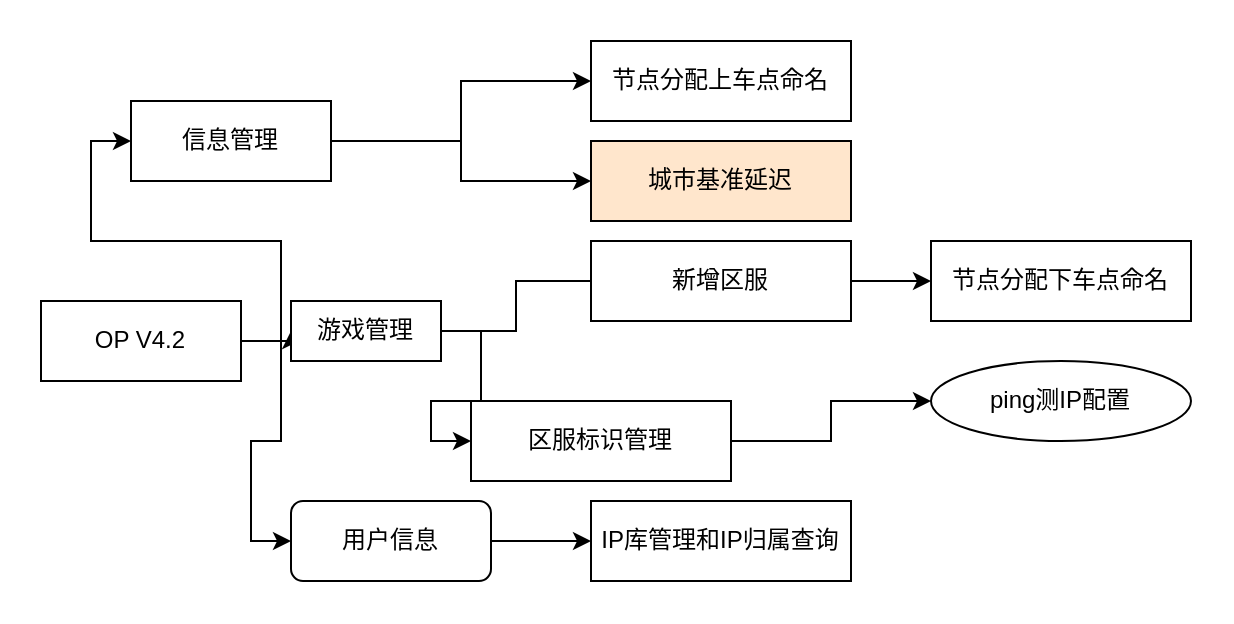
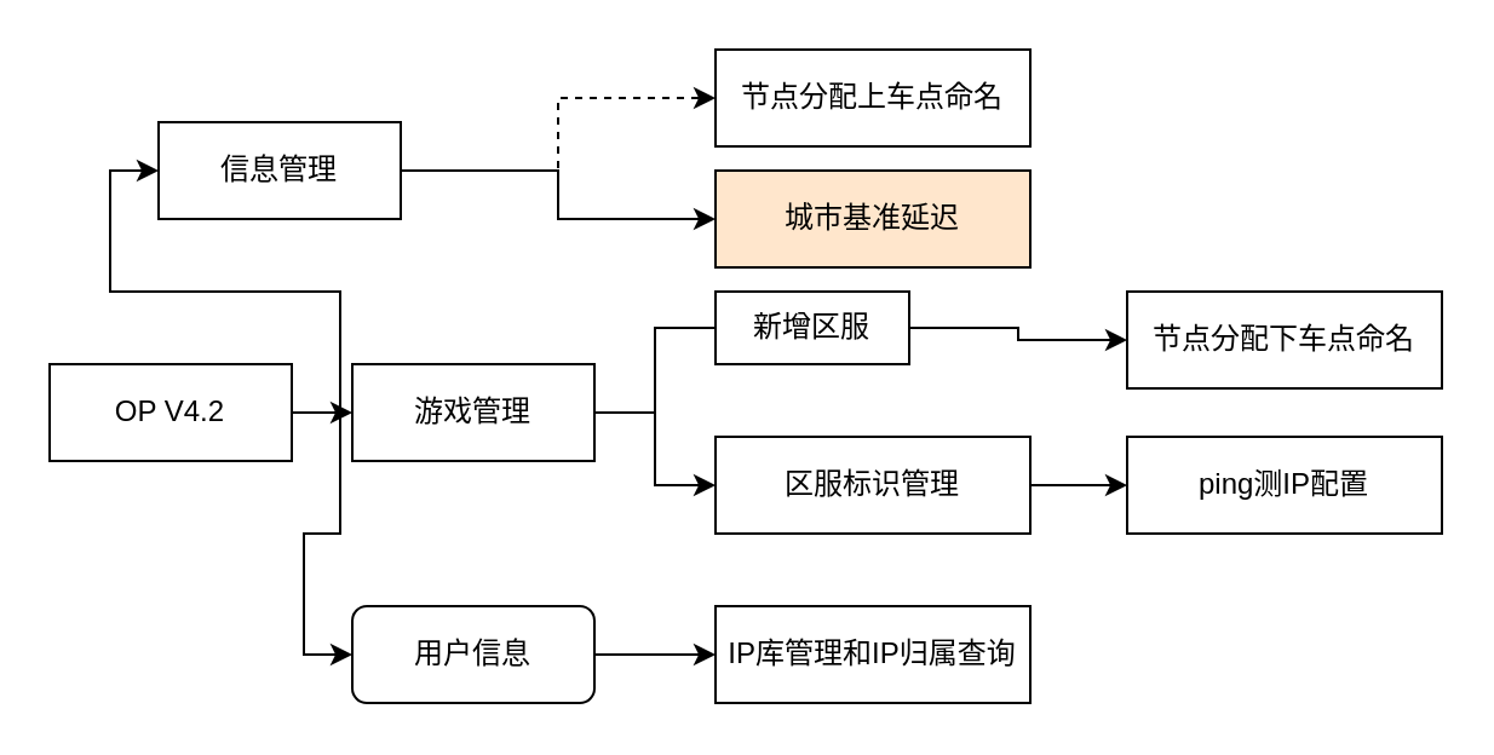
  <mxCell id="0" />
  <mxCell id="1" parent="0" />
  <mxCell id="2" style="edgeStyle=orthogonalEdgeStyle;rounded=0;orthogonalLoop=1;jettySize=auto;html=1;exitX=1;exitY=0.5;exitDx=0;exitDy=0;entryX=0;entryY=0.5;entryDx=0;entryDy=0;" edge="1" parent="1" source="5" target="8"><mxGeometry relative="1" as="geometry" /></mxCell>
  <mxCell id="3" style="edgeStyle=orthogonalEdgeStyle;rounded=0;orthogonalLoop=1;jettySize=auto;html=1;exitX=1;exitY=0.5;exitDx=0;exitDy=0;entryX=0;entryY=0.5;entryDx=0;entryDy=0;" edge="1" parent="1" source="5" target="11"><mxGeometry relative="1" as="geometry" /></mxCell>
  <mxCell id="4" style="edgeStyle=orthogonalEdgeStyle;rounded=0;orthogonalLoop=1;jettySize=auto;html=1;exitX=1;exitY=0.5;exitDx=0;exitDy=0;entryX=0;entryY=0.5;entryDx=0;entryDy=0;" edge="1" parent="1" source="5" target="13"><mxGeometry relative="1" as="geometry" /></mxCell>
  <mxCell id="5" value="OP V4.2" style="rounded=0;whiteSpace=wrap;html=1;" vertex="1" parent="1"><mxGeometry x="20" y="150" width="100" height="40" as="geometry" /></mxCell>
  <mxCell id="6" value="" style="edgeStyle=orthogonalEdgeStyle;rounded=0;orthogonalLoop=1;jettySize=auto;html=1;" edge="1" parent="1" source="8" target="15"><mxGeometry relative="1" as="geometry" /></mxCell>
- <mxCell id="7" style="edgeStyle=orthogonalEdgeStyle;rounded=0;orthogonalLoop=1;jettySize=auto;html=1;exitX=1;exitY=0.5;exitDx=0;exitDy=0;entryX=0;entryY=0.5;entryDx=0;entryDy=0;" edge="1" parent="1" source="8" target="14"><mxGeometry relative="1" as="geometry" /></mxCell>
+ <mxCell id="7" style="edgeStyle=orthogonalEdgeStyle;rounded=0;orthogonalLoop=1;jettySize=auto;html=1;exitX=1;exitY=0.5;exitDx=0;exitDy=0;entryX=0;entryY=0.5;entryDx=0;entryDy=0;dashed=1;" edge="1" parent="1" source="8" target="14"><mxGeometry relative="1" as="geometry" /></mxCell>
  <mxCell id="8" value="信息管理" style="rounded=0;whiteSpace=wrap;html=1;" vertex="1" parent="1"><mxGeometry x="65" y="50" width="100" height="40" as="geometry" /></mxCell>
  <mxCell id="9" style="edgeStyle=orthogonalEdgeStyle;rounded=0;orthogonalLoop=1;jettySize=auto;html=1;exitX=1;exitY=0.5;exitDx=0;exitDy=0;entryX=0;entryY=0.5;entryDx=0;entryDy=0;endArrow=none;" edge="1" parent="1" source="11" target="17"><mxGeometry relative="1" as="geometry" /></mxCell>
  <mxCell id="10" style="edgeStyle=orthogonalEdgeStyle;rounded=0;orthogonalLoop=1;jettySize=auto;html=1;exitX=1;exitY=0.5;exitDx=0;exitDy=0;entryX=0;entryY=0.5;entryDx=0;entryDy=0;" edge="1" parent="1" source="11" target="19"><mxGeometry relative="1" as="geometry" /></mxCell>
- <mxCell id="11" value="游戏管理" style="rounded=0;whiteSpace=wrap;html=1;" vertex="1" parent="1"><mxGeometry x="145" y="150" width="75" height="30" as="geometry" /></mxCell>
+ <mxCell id="11" value="游戏管理" style="rounded=0;whiteSpace=wrap;html=1;" vertex="1" parent="1"><mxGeometry x="145" y="150" width="100" height="40" as="geometry" /></mxCell>
  <mxCell id="12" style="edgeStyle=orthogonalEdgeStyle;rounded=0;orthogonalLoop=1;jettySize=auto;html=1;exitX=1;exitY=0.5;exitDx=0;exitDy=0;entryX=0;entryY=0.5;entryDx=0;entryDy=0;" edge="1" parent="1" source="13" target="22"><mxGeometry relative="1" as="geometry" /></mxCell>
  <mxCell id="13" value="用户信息" style="whiteSpace=wrap;html=1;rounded=1;" vertex="1" parent="1"><mxGeometry x="145" y="250" width="100" height="40" as="geometry" /></mxCell>
  <mxCell id="14" value="节点分配上车点命名" style="rounded=0;whiteSpace=wrap;html=1;" vertex="1" parent="1"><mxGeometry x="295" y="20" width="130" height="40" as="geometry" /></mxCell>
  <mxCell id="15" value="城市基准延迟" style="rounded=0;whiteSpace=wrap;html=1;fillColor=#ffe6cc;" vertex="1" parent="1"><mxGeometry x="295" y="70" width="130" height="40" as="geometry" /></mxCell>
  <mxCell id="16" value="" style="edgeStyle=orthogonalEdgeStyle;rounded=0;orthogonalLoop=1;jettySize=auto;html=1;" edge="1" parent="1" source="17" target="20"><mxGeometry relative="1" as="geometry" /></mxCell>
- <mxCell id="17" value="新增区服" style="rounded=0;whiteSpace=wrap;html=1;" vertex="1" parent="1"><mxGeometry x="295" y="120" width="130" height="40" as="geometry" /></mxCell>
+ <mxCell id="17" value="新增区服" style="rounded=0;whiteSpace=wrap;html=1;" vertex="1" parent="1"><mxGeometry x="295" y="120" width="80" height="30" as="geometry" /></mxCell>
  <mxCell id="18" style="edgeStyle=orthogonalEdgeStyle;rounded=0;orthogonalLoop=1;jettySize=auto;html=1;exitX=1;exitY=0.5;exitDx=0;exitDy=0;entryX=0;entryY=0.5;entryDx=0;entryDy=0;" edge="1" parent="1" source="19" target="21"><mxGeometry relative="1" as="geometry" /></mxCell>
- <mxCell id="19" value="区服标识管理" style="rounded=0;whiteSpace=wrap;html=1;" vertex="1" parent="1"><mxGeometry x="235" y="200" width="130" height="40" as="geometry" /></mxCell>
+ <mxCell id="19" value="区服标识管理" style="rounded=0;whiteSpace=wrap;html=1;" vertex="1" parent="1"><mxGeometry x="295" y="180" width="130" height="40" as="geometry" /></mxCell>
  <mxCell id="20" value="节点分配下车点命名" style="rounded=0;whiteSpace=wrap;html=1;" vertex="1" parent="1"><mxGeometry x="465" y="120" width="130" height="40" as="geometry" /></mxCell>
- <mxCell id="21" value="ping测IP配置" style="ellipse;whiteSpace=wrap;html=1;" vertex="1" parent="1"><mxGeometry x="465" y="180" width="130" height="40" as="geometry" /></mxCell>
+ <mxCell id="21" value="ping测IP配置" style="rounded=0;whiteSpace=wrap;html=1;" vertex="1" parent="1"><mxGeometry x="465" y="180" width="130" height="40" as="geometry" /></mxCell>
  <mxCell id="22" value="IP库管理和IP归属查询" style="rounded=0;whiteSpace=wrap;html=1;" vertex="1" parent="1"><mxGeometry x="295" y="250" width="130" height="40" as="geometry" /></mxCell>
